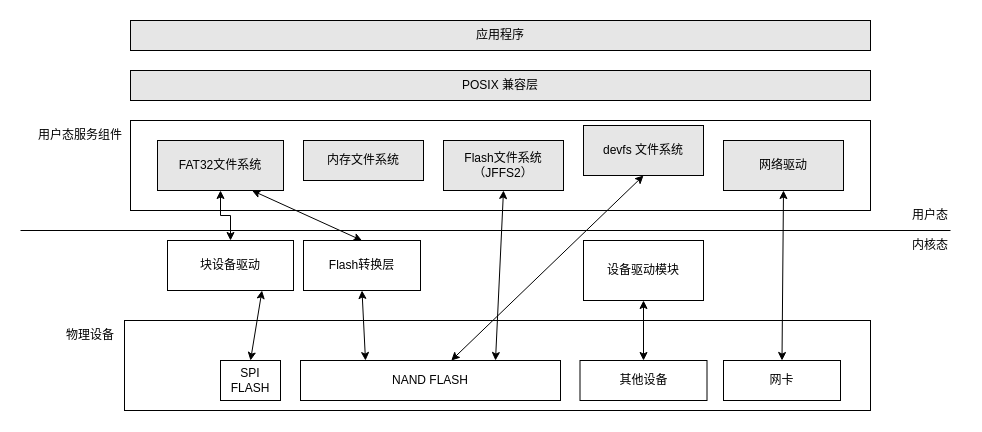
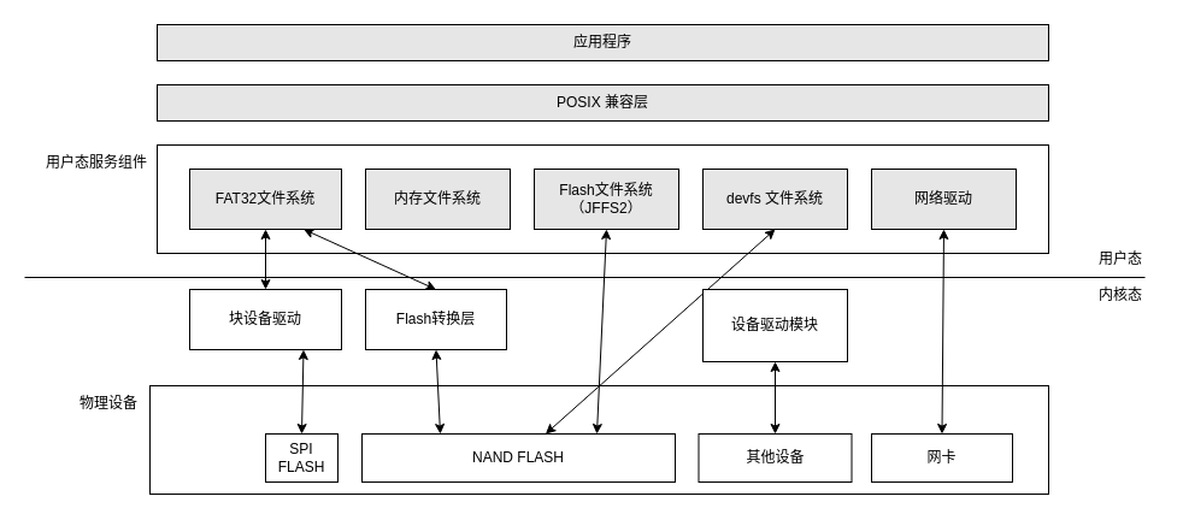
  <mxCell id="0" />
  <mxCell id="1" parent="0" />
  <mxCell id="2" value="" style="rounded=0;whiteSpace=wrap;html=1;" vertex="1" parent="1"><mxGeometry x="124" y="320" width="746" height="90" as="geometry" /></mxCell>
  <mxCell id="3" value="应用程序" style="rounded=0;whiteSpace=wrap;html=1;fillColor=#E6E6E6;" vertex="1" parent="1"><mxGeometry x="130" y="20" width="740" height="30" as="geometry" /></mxCell>
  <mxCell id="4" value="POSIX 兼容层" style="rounded=0;whiteSpace=wrap;html=1;fillColor=#E6E6E6;" vertex="1" parent="1"><mxGeometry x="130" y="70" width="740" height="30" as="geometry" /></mxCell>
  <mxCell id="5" value="" style="rounded=0;whiteSpace=wrap;html=1;" vertex="1" parent="1"><mxGeometry x="130" y="120" width="740" height="90" as="geometry" /></mxCell>
  <mxCell id="6" style="edgeStyle=orthogonalEdgeStyle;rounded=0;orthogonalLoop=1;jettySize=auto;html=1;exitX=0.5;exitY=1;exitDx=0;exitDy=0;entryX=0.5;entryY=0;entryDx=0;entryDy=0;startArrow=classic;startFill=1;" edge="1" parent="1" source="8" target="17"><mxGeometry relative="1" as="geometry" /></mxCell>
  <mxCell id="7" style="rounded=0;orthogonalLoop=1;jettySize=auto;html=1;exitX=0.75;exitY=1;exitDx=0;exitDy=0;entryX=0.5;entryY=0;entryDx=0;entryDy=0;startArrow=classic;startFill=1;" edge="1" parent="1" source="8" target="24"><mxGeometry relative="1" as="geometry" /></mxCell>
  <mxCell id="8" value="FAT32文件系统" style="rounded=0;whiteSpace=wrap;html=1;fillColor=#E6E6E6;" vertex="1" parent="1"><mxGeometry x="157" y="140" width="126" height="50" as="geometry" /></mxCell>
- <mxCell id="9" value="内存文件系统" style="rounded=0;whiteSpace=wrap;html=1;fillColor=#E6E6E6;" vertex="1" parent="1"><mxGeometry x="303" y="140" width="120" height="40" as="geometry" /></mxCell>
+ <mxCell id="9" value="内存文件系统" style="rounded=0;whiteSpace=wrap;html=1;fillColor=#E6E6E6;" vertex="1" parent="1"><mxGeometry x="303" y="140" width="120" height="50" as="geometry" /></mxCell>
  <mxCell id="10" style="edgeStyle=none;rounded=0;orthogonalLoop=1;jettySize=auto;html=1;exitX=0.5;exitY=1;exitDx=0;exitDy=0;entryX=0.75;entryY=0;entryDx=0;entryDy=0;startArrow=classic;startFill=1;" edge="1" parent="1" source="11" target="21"><mxGeometry relative="1" as="geometry" /></mxCell>
  <mxCell id="11" value="Flash文件系统（JFFS2）" style="rounded=0;whiteSpace=wrap;html=1;fillColor=#E6E6E6;" vertex="1" parent="1"><mxGeometry x="443" y="140" width="120" height="50" as="geometry" /></mxCell>
  <mxCell id="12" style="edgeStyle=none;rounded=0;orthogonalLoop=1;jettySize=auto;html=1;exitX=0.5;exitY=1;exitDx=0;exitDy=0;startArrow=classic;startFill=1;" edge="1" parent="1" source="13" target="21"><mxGeometry relative="1" as="geometry" /></mxCell>
- <mxCell id="13" value="devfs 文件系统" style="rounded=0;whiteSpace=wrap;html=1;fillColor=#E6E6E6;" vertex="1" parent="1"><mxGeometry x="583" y="125" width="120" height="50" as="geometry" /></mxCell>
+ <mxCell id="13" value="devfs 文件系统" style="rounded=0;whiteSpace=wrap;html=1;fillColor=#E6E6E6;" vertex="1" parent="1"><mxGeometry x="583" y="140" width="120" height="50" as="geometry" /></mxCell>
  <mxCell id="14" style="edgeStyle=none;rounded=0;orthogonalLoop=1;jettySize=auto;html=1;exitX=0.5;exitY=1;exitDx=0;exitDy=0;entryX=0.5;entryY=0;entryDx=0;entryDy=0;startArrow=classic;startFill=1;" edge="1" parent="1" source="15" target="22"><mxGeometry relative="1" as="geometry" /></mxCell>
  <mxCell id="15" value="网络驱动" style="rounded=0;whiteSpace=wrap;html=1;fillColor=#E6E6E6;" vertex="1" parent="1"><mxGeometry x="723" y="140" width="120" height="50" as="geometry" /></mxCell>
  <mxCell id="16" style="edgeStyle=none;rounded=0;orthogonalLoop=1;jettySize=auto;html=1;exitX=0.75;exitY=1;exitDx=0;exitDy=0;entryX=0.5;entryY=0;entryDx=0;entryDy=0;startArrow=classic;startFill=1;" edge="1" parent="1" source="17" target="19"><mxGeometry relative="1" as="geometry" /></mxCell>
- <mxCell id="17" value="块设备驱动" style="rounded=0;whiteSpace=wrap;html=1;" vertex="1" parent="1"><mxGeometry x="167" y="240" width="126" height="50" as="geometry" /></mxCell>
+ <mxCell id="17" value="块设备驱动" style="rounded=0;whiteSpace=wrap;html=1;" vertex="1" parent="1"><mxGeometry x="157" y="240" width="126" height="50" as="geometry" /></mxCell>
  <mxCell id="18" value="用户态服务组件" style="text;html=1;strokeColor=none;fillColor=none;align=center;verticalAlign=middle;whiteSpace=wrap;rounded=0;" vertex="1" parent="1"><mxGeometry x="20" y="120" width="120" height="30" as="geometry" /></mxCell>
  <mxCell id="19" value="SPI FLASH" style="rounded=0;whiteSpace=wrap;html=1;" vertex="1" parent="1"><mxGeometry x="220" y="360" width="60" height="40" as="geometry" /></mxCell>
  <mxCell id="20" value="物理设备" style="text;html=1;strokeColor=none;fillColor=none;align=center;verticalAlign=middle;whiteSpace=wrap;rounded=0;" vertex="1" parent="1"><mxGeometry x="60" y="320" width="60" height="30" as="geometry" /></mxCell>
  <mxCell id="21" value="NAND FLASH" style="rounded=0;whiteSpace=wrap;html=1;" vertex="1" parent="1"><mxGeometry x="300" y="360" width="260" height="40" as="geometry" /></mxCell>
  <mxCell id="22" value="网卡" style="rounded=0;whiteSpace=wrap;html=1;" vertex="1" parent="1"><mxGeometry x="723" y="360" width="117" height="40" as="geometry" /></mxCell>
  <mxCell id="23" style="edgeStyle=none;rounded=0;orthogonalLoop=1;jettySize=auto;html=1;exitX=0.5;exitY=1;exitDx=0;exitDy=0;entryX=0.25;entryY=0;entryDx=0;entryDy=0;startArrow=classic;startFill=1;" edge="1" parent="1" source="24" target="21"><mxGeometry relative="1" as="geometry" /></mxCell>
  <mxCell id="24" value="Flash转换层" style="rounded=0;whiteSpace=wrap;html=1;" vertex="1" parent="1"><mxGeometry x="303" y="240" width="117" height="50" as="geometry" /></mxCell>
  <mxCell id="25" style="edgeStyle=none;rounded=0;orthogonalLoop=1;jettySize=auto;html=1;exitX=0.5;exitY=1;exitDx=0;exitDy=0;entryX=0.5;entryY=0;entryDx=0;entryDy=0;startArrow=classic;startFill=1;" edge="1" parent="1" source="26" target="27"><mxGeometry relative="1" as="geometry" /></mxCell>
  <mxCell id="26" value="设备驱动模块" style="rounded=0;whiteSpace=wrap;html=1;" vertex="1" parent="1"><mxGeometry x="583" y="240" width="120" height="60" as="geometry" /></mxCell>
  <mxCell id="27" value="其他设备" style="rounded=0;whiteSpace=wrap;html=1;" vertex="1" parent="1"><mxGeometry x="579.5" y="360" width="127" height="40" as="geometry" /></mxCell>
  <mxCell id="28" value="" style="endArrow=none;html=1;rounded=0;" edge="1" parent="1"><mxGeometry width="50" height="50" relative="1" as="geometry"><mxPoint x="20" y="230" as="sourcePoint" /><mxPoint x="950" y="230" as="targetPoint" /></mxGeometry></mxCell>
  <mxCell id="29" value="用户态" style="text;html=1;strokeColor=none;fillColor=none;align=center;verticalAlign=middle;whiteSpace=wrap;rounded=0;" vertex="1" parent="1"><mxGeometry x="900" y="200" width="60" height="30" as="geometry" /></mxCell>
  <mxCell id="30" value="内核态" style="text;html=1;strokeColor=none;fillColor=none;align=center;verticalAlign=middle;whiteSpace=wrap;rounded=0;" vertex="1" parent="1"><mxGeometry x="900" y="230" width="60" height="30" as="geometry" /></mxCell>
